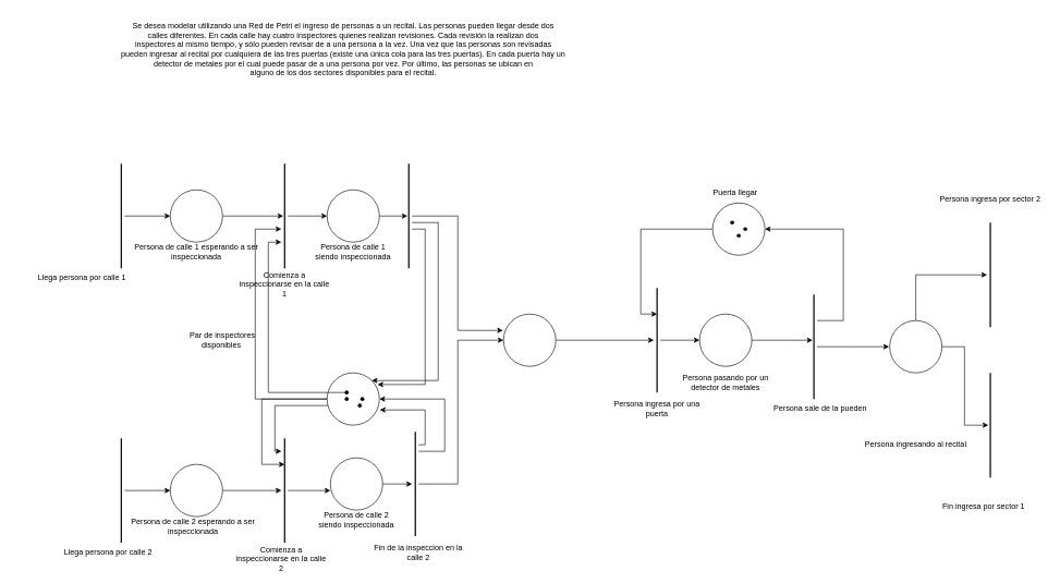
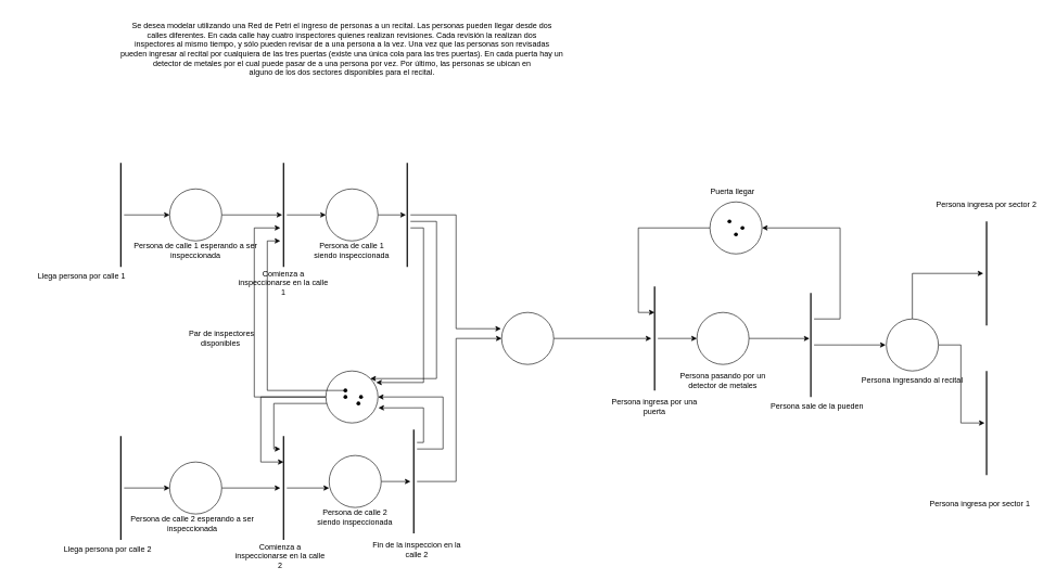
  <mxCell id="0" />
  <mxCell id="1" parent="0" />
  <mxCell id="2" value="Se desea modelar utilizando una Red de Petri el ingreso de personas a un recital. Las personas pueden llegar desde dos&lt;br&gt;calles diferentes. En cada calle hay cuatro inspectores quienes realizan revisiones. Cada revisión la realizan dos&lt;br&gt;inspectores al mismo tiempo, y sólo pueden revisar de a una persona a la vez. Una vez que las personas son revisadas&lt;br&gt;pueden ingresar al recital por cualquiera de las tres puertas (existe una única cola para las tres puertas). En cada puerta&amp;nbsp;&lt;span&gt;hay un detector de metales por el cual puede pasar de a una persona por vez. Por último, las personas se ubican en&lt;/span&gt;&lt;div&gt;alguno de los dos sectores disponibles para el recital.&lt;/div&gt;" style="text;html=1;strokeColor=none;fillColor=none;align=center;verticalAlign=middle;whiteSpace=wrap;rounded=0;" parent="1" vertex="1"><mxGeometry x="180" y="20" width="690" height="110" as="geometry" /></mxCell>
  <mxCell id="3" style="edgeStyle=orthogonalEdgeStyle;rounded=0;orthogonalLoop=1;jettySize=auto;html=1;entryX=0;entryY=0.5;entryDx=0;entryDy=0;" parent="1" source="4" target="6" edge="1"><mxGeometry relative="1" as="geometry" /></mxCell>
  <mxCell id="4" value="" style="line;strokeWidth=2;direction=south;html=1;" parent="1" vertex="1"><mxGeometry x="180" y="250" width="10" height="160" as="geometry" /></mxCell>
  <mxCell id="5" style="edgeStyle=orthogonalEdgeStyle;rounded=0;orthogonalLoop=1;jettySize=auto;html=1;entryX=0.5;entryY=0.7;entryDx=0;entryDy=0;entryPerimeter=0;" parent="1" source="6" target="10" edge="1"><mxGeometry relative="1" as="geometry" /></mxCell>
  <mxCell id="6" value="" style="ellipse;whiteSpace=wrap;html=1;aspect=fixed;" parent="1" vertex="1"><mxGeometry x="260" y="290" width="80" height="80" as="geometry" /></mxCell>
  <mxCell id="7" style="edgeStyle=orthogonalEdgeStyle;rounded=0;orthogonalLoop=1;jettySize=auto;html=1;entryX=0.5;entryY=0.7;entryDx=0;entryDy=0;entryPerimeter=0;" parent="1" source="8" target="14" edge="1"><mxGeometry relative="1" as="geometry" /></mxCell>
  <mxCell id="8" value="" style="ellipse;whiteSpace=wrap;html=1;aspect=fixed;" parent="1" vertex="1"><mxGeometry x="500" y="290" width="80" height="80" as="geometry" /></mxCell>
  <mxCell id="9" style="edgeStyle=orthogonalEdgeStyle;rounded=0;orthogonalLoop=1;jettySize=auto;html=1;entryX=0;entryY=0.5;entryDx=0;entryDy=0;" parent="1" source="10" target="8" edge="1"><mxGeometry relative="1" as="geometry" /></mxCell>
  <mxCell id="10" value="" style="line;strokeWidth=2;direction=south;html=1;" parent="1" vertex="1"><mxGeometry x="430" y="250" width="10" height="160" as="geometry" /></mxCell>
  <mxCell id="11" style="edgeStyle=orthogonalEdgeStyle;rounded=0;orthogonalLoop=1;jettySize=auto;html=1;entryX=-0.012;entryY=0.313;entryDx=0;entryDy=0;entryPerimeter=0;" parent="1" source="14" target="44" edge="1"><mxGeometry relative="1" as="geometry" /></mxCell>
  <mxCell id="12" style="edgeStyle=orthogonalEdgeStyle;rounded=0;orthogonalLoop=1;jettySize=auto;html=1;entryX=0.966;entryY=0.223;entryDx=0;entryDy=0;entryPerimeter=0;" parent="1" source="14" target="34" edge="1"><mxGeometry relative="1" as="geometry"><Array as="points"><mxPoint x="650" y="350" /><mxPoint x="650" y="588" /></Array></mxGeometry></mxCell>
  <mxCell id="13" style="edgeStyle=orthogonalEdgeStyle;rounded=0;orthogonalLoop=1;jettySize=auto;html=1;entryX=1;entryY=0;entryDx=0;entryDy=0;" parent="1" source="14" target="34" edge="1"><mxGeometry relative="1" as="geometry"><Array as="points"><mxPoint x="670" y="340" /><mxPoint x="670" y="582" /></Array></mxGeometry></mxCell>
  <mxCell id="14" value="" style="line;strokeWidth=2;direction=south;html=1;" parent="1" vertex="1"><mxGeometry x="620" y="250" width="10" height="160" as="geometry" /></mxCell>
  <mxCell id="15" value="Llega persona por calle 1" style="text;html=1;strokeColor=none;fillColor=none;align=center;verticalAlign=middle;whiteSpace=wrap;rounded=0;" parent="1" vertex="1"><mxGeometry x="20" y="410" width="210" height="30" as="geometry" /></mxCell>
  <mxCell id="16" value="Persona de calle 1 esperando a ser inspeccionada" style="text;html=1;strokeColor=none;fillColor=none;align=center;verticalAlign=middle;whiteSpace=wrap;rounded=0;" parent="1" vertex="1"><mxGeometry x="195" y="370" width="210" height="30" as="geometry" /></mxCell>
  <mxCell id="17" value="Comienza a inspeccionarse en la calle 1" style="text;html=1;strokeColor=none;fillColor=none;align=center;verticalAlign=middle;whiteSpace=wrap;rounded=0;" parent="1" vertex="1"><mxGeometry x="365" y="420" width="140" height="30" as="geometry" /></mxCell>
  <mxCell id="18" value="Persona de calle 1 siendo inspeccionada" style="text;html=1;strokeColor=none;fillColor=none;align=center;verticalAlign=middle;whiteSpace=wrap;rounded=0;" parent="1" vertex="1"><mxGeometry x="470" y="370" width="140" height="30" as="geometry" /></mxCell>
  <mxCell id="19" style="edgeStyle=orthogonalEdgeStyle;rounded=0;orthogonalLoop=1;jettySize=auto;html=1;entryX=0;entryY=0.5;entryDx=0;entryDy=0;" parent="1" source="20" target="22" edge="1"><mxGeometry relative="1" as="geometry" /></mxCell>
  <mxCell id="20" value="" style="line;strokeWidth=2;direction=south;html=1;" parent="1" vertex="1"><mxGeometry x="180" y="670" width="10" height="160" as="geometry" /></mxCell>
  <mxCell id="21" style="edgeStyle=orthogonalEdgeStyle;rounded=0;orthogonalLoop=1;jettySize=auto;html=1;" parent="1" source="22" target="24" edge="1"><mxGeometry relative="1" as="geometry" /></mxCell>
  <mxCell id="22" value="" style="ellipse;whiteSpace=wrap;html=1;aspect=fixed;" parent="1" vertex="1"><mxGeometry x="260" y="710" width="80" height="80" as="geometry" /></mxCell>
  <mxCell id="23" style="edgeStyle=orthogonalEdgeStyle;rounded=0;orthogonalLoop=1;jettySize=auto;html=1;entryX=0;entryY=0.625;entryDx=0;entryDy=0;entryPerimeter=0;" parent="1" source="24" target="26" edge="1"><mxGeometry relative="1" as="geometry" /></mxCell>
  <mxCell id="24" value="" style="line;strokeWidth=2;direction=south;html=1;" parent="1" vertex="1"><mxGeometry x="430" y="670" width="10" height="160" as="geometry" /></mxCell>
  <mxCell id="25" style="edgeStyle=orthogonalEdgeStyle;rounded=0;orthogonalLoop=1;jettySize=auto;html=1;" parent="1" source="26" target="30" edge="1"><mxGeometry relative="1" as="geometry" /></mxCell>
  <mxCell id="26" value="" style="ellipse;whiteSpace=wrap;html=1;aspect=fixed;" parent="1" vertex="1"><mxGeometry x="505" y="700" width="80" height="80" as="geometry" /></mxCell>
  <mxCell id="27" style="edgeStyle=orthogonalEdgeStyle;rounded=0;orthogonalLoop=1;jettySize=auto;html=1;entryX=1;entryY=0.5;entryDx=0;entryDy=0;" parent="1" source="30" target="34" edge="1"><mxGeometry relative="1" as="geometry"><Array as="points"><mxPoint x="680" y="690" /><mxPoint x="680" y="610" /></Array></mxGeometry></mxCell>
  <mxCell id="28" style="edgeStyle=orthogonalEdgeStyle;rounded=0;orthogonalLoop=1;jettySize=auto;html=1;entryX=0;entryY=0.5;entryDx=0;entryDy=0;" parent="1" source="30" target="44" edge="1"><mxGeometry relative="1" as="geometry"><Array as="points"><mxPoint x="700" y="740" /><mxPoint x="700" y="520" /></Array></mxGeometry></mxCell>
  <mxCell id="29" style="edgeStyle=orthogonalEdgeStyle;rounded=0;orthogonalLoop=1;jettySize=auto;html=1;entryX=1.009;entryY=0.709;entryDx=0;entryDy=0;entryPerimeter=0;" parent="1" source="30" target="34" edge="1"><mxGeometry relative="1" as="geometry"><Array as="points"><mxPoint x="650" y="680" /><mxPoint x="650" y="627" /></Array></mxGeometry></mxCell>
  <mxCell id="30" value="" style="line;strokeWidth=2;direction=south;html=1;" parent="1" vertex="1"><mxGeometry x="630" y="660" width="10" height="160" as="geometry" /></mxCell>
  <mxCell id="31" style="edgeStyle=orthogonalEdgeStyle;rounded=0;orthogonalLoop=1;jettySize=auto;html=1;entryX=0.25;entryY=0.5;entryDx=0;entryDy=0;entryPerimeter=0;" parent="1" source="34" target="24" edge="1"><mxGeometry relative="1" as="geometry"><Array as="points"><mxPoint x="400" y="610" /><mxPoint x="400" y="710" /></Array></mxGeometry></mxCell>
  <mxCell id="32" style="edgeStyle=orthogonalEdgeStyle;rounded=0;orthogonalLoop=1;jettySize=auto;html=1;" parent="1" source="34" target="24" edge="1"><mxGeometry relative="1" as="geometry"><Array as="points"><mxPoint x="420" y="620" /><mxPoint x="420" y="690" /></Array></mxGeometry></mxCell>
  <mxCell id="33" style="edgeStyle=orthogonalEdgeStyle;rounded=0;orthogonalLoop=1;jettySize=auto;html=1;" parent="1" source="34" target="10" edge="1"><mxGeometry relative="1" as="geometry"><Array as="points"><mxPoint x="390" y="610" /><mxPoint x="390" y="350" /></Array></mxGeometry></mxCell>
  <mxCell id="34" value="" style="ellipse;whiteSpace=wrap;html=1;aspect=fixed;" parent="1" vertex="1"><mxGeometry x="500" y="570" width="80" height="80" as="geometry" /></mxCell>
  <mxCell id="35" value="" style="shape=waypoint;sketch=0;fillStyle=solid;size=6;pointerEvents=1;points=[];fillColor=none;resizable=0;rotatable=0;perimeter=centerPerimeter;snapToPoint=1;" parent="1" vertex="1"><mxGeometry x="510" y="590" width="40" height="40" as="geometry" /></mxCell>
  <mxCell id="36" value="" style="shape=waypoint;sketch=0;fillStyle=solid;size=6;pointerEvents=1;points=[];fillColor=none;resizable=0;rotatable=0;perimeter=centerPerimeter;snapToPoint=1;" parent="1" vertex="1"><mxGeometry x="530" y="600" width="40" height="40" as="geometry" /></mxCell>
  <mxCell id="37" value="Llega persona por calle 2" style="text;html=1;strokeColor=none;fillColor=none;align=center;verticalAlign=middle;whiteSpace=wrap;rounded=0;" parent="1" vertex="1"><mxGeometry x="60" y="830" width="210" height="30" as="geometry" /></mxCell>
  <mxCell id="38" value="Persona de calle 2 esperando a ser inspeccionada" style="text;html=1;strokeColor=none;fillColor=none;align=center;verticalAlign=middle;whiteSpace=wrap;rounded=0;" parent="1" vertex="1"><mxGeometry x="190" y="790" width="210" height="30" as="geometry" /></mxCell>
  <mxCell id="39" value="Comienza a inspeccionarse en la calle 2" style="text;html=1;strokeColor=none;fillColor=none;align=center;verticalAlign=middle;whiteSpace=wrap;rounded=0;" parent="1" vertex="1"><mxGeometry x="360" y="840" width="140" height="30" as="geometry" /></mxCell>
  <mxCell id="40" value="Persona de calle 2 siendo inspeccionada" style="text;html=1;strokeColor=none;fillColor=none;align=center;verticalAlign=middle;whiteSpace=wrap;rounded=0;" parent="1" vertex="1"><mxGeometry x="475" y="780" width="140" height="30" as="geometry" /></mxCell>
  <mxCell id="41" value="Fin de la inspeccion en la calle 2" style="text;html=1;strokeColor=none;fillColor=none;align=center;verticalAlign=middle;whiteSpace=wrap;rounded=0;" parent="1" vertex="1"><mxGeometry x="570" y="830" width="140" height="30" as="geometry" /></mxCell>
  <mxCell id="42" value="Par de inspectores disponibles&amp;nbsp;" style="text;html=1;strokeColor=none;fillColor=none;align=center;verticalAlign=middle;whiteSpace=wrap;rounded=0;" parent="1" vertex="1"><mxGeometry x="270" y="505" width="140" height="30" as="geometry" /></mxCell>
  <mxCell id="43" style="edgeStyle=orthogonalEdgeStyle;rounded=0;orthogonalLoop=1;jettySize=auto;html=1;" parent="1" source="44" target="46" edge="1"><mxGeometry relative="1" as="geometry" /></mxCell>
  <mxCell id="44" value="" style="ellipse;whiteSpace=wrap;html=1;aspect=fixed;" parent="1" vertex="1"><mxGeometry x="770" y="480" width="80" height="80" as="geometry" /></mxCell>
  <mxCell id="45" style="edgeStyle=orthogonalEdgeStyle;rounded=0;orthogonalLoop=1;jettySize=auto;html=1;entryX=0;entryY=0.5;entryDx=0;entryDy=0;" parent="1" source="46" target="54" edge="1"><mxGeometry relative="1" as="geometry" /></mxCell>
  <mxCell id="46" value="" style="line;strokeWidth=2;direction=south;html=1;" parent="1" vertex="1"><mxGeometry x="1000" y="440" width="10" height="160" as="geometry" /></mxCell>
  <mxCell id="47" value="Puerta llegar" style="text;html=1;strokeColor=none;fillColor=none;align=center;verticalAlign=middle;whiteSpace=wrap;rounded=0;" parent="1" vertex="1"><mxGeometry x="1040" y="280" width="170" height="30" as="geometry" /></mxCell>
  <mxCell id="48" style="edgeStyle=orthogonalEdgeStyle;rounded=0;orthogonalLoop=1;jettySize=auto;html=1;entryX=0.25;entryY=0.5;entryDx=0;entryDy=0;entryPerimeter=0;" parent="1" source="49" target="46" edge="1"><mxGeometry relative="1" as="geometry"><Array as="points"><mxPoint x="980" y="350" /><mxPoint x="980" y="480" /></Array></mxGeometry></mxCell>
  <mxCell id="49" value="" style="ellipse;whiteSpace=wrap;html=1;aspect=fixed;" parent="1" vertex="1"><mxGeometry x="1090" y="310" width="80" height="80" as="geometry" /></mxCell>
  <mxCell id="50" value="" style="shape=waypoint;sketch=0;fillStyle=solid;size=6;pointerEvents=1;points=[];fillColor=none;resizable=0;rotatable=0;perimeter=centerPerimeter;snapToPoint=1;" parent="1" vertex="1"><mxGeometry x="1100" y="320" width="40" height="40" as="geometry" /></mxCell>
  <mxCell id="51" value="" style="shape=waypoint;sketch=0;fillStyle=solid;size=6;pointerEvents=1;points=[];fillColor=none;resizable=0;rotatable=0;perimeter=centerPerimeter;snapToPoint=1;" parent="1" vertex="1"><mxGeometry x="1110" y="340" width="40" height="40" as="geometry" /></mxCell>
  <mxCell id="52" value="" style="shape=waypoint;sketch=0;fillStyle=solid;size=6;pointerEvents=1;points=[];fillColor=none;resizable=0;rotatable=0;perimeter=centerPerimeter;snapToPoint=1;" parent="1" vertex="1"><mxGeometry x="1120" y="330" width="40" height="40" as="geometry" /></mxCell>
  <mxCell id="53" style="edgeStyle=orthogonalEdgeStyle;rounded=0;orthogonalLoop=1;jettySize=auto;html=1;entryX=0.438;entryY=0.7;entryDx=0;entryDy=0;entryPerimeter=0;" parent="1" source="54" target="59" edge="1"><mxGeometry relative="1" as="geometry" /></mxCell>
  <mxCell id="54" value="" style="ellipse;whiteSpace=wrap;html=1;aspect=fixed;" parent="1" vertex="1"><mxGeometry x="1070" y="480" width="80" height="80" as="geometry" /></mxCell>
  <mxCell id="55" value="Persona ingresa por una puerta" style="text;html=1;strokeColor=none;fillColor=none;align=center;verticalAlign=middle;whiteSpace=wrap;rounded=0;" parent="1" vertex="1"><mxGeometry x="920" y="610" width="170" height="30" as="geometry" /></mxCell>
  <mxCell id="56" value="Persona pasando por un detector de metales" style="text;html=1;strokeColor=none;fillColor=none;align=center;verticalAlign=middle;whiteSpace=wrap;rounded=0;" parent="1" vertex="1"><mxGeometry x="1025" y="570" width="170" height="30" as="geometry" /></mxCell>
  <mxCell id="57" style="edgeStyle=orthogonalEdgeStyle;rounded=0;orthogonalLoop=1;jettySize=auto;html=1;entryX=1;entryY=0.5;entryDx=0;entryDy=0;" parent="1" source="59" target="49" edge="1"><mxGeometry relative="1" as="geometry"><Array as="points"><mxPoint x="1290" y="490" /><mxPoint x="1290" y="350" /></Array></mxGeometry></mxCell>
  <mxCell id="58" style="edgeStyle=orthogonalEdgeStyle;rounded=0;orthogonalLoop=1;jettySize=auto;html=1;" parent="1" source="59" edge="1"><mxGeometry relative="1" as="geometry"><mxPoint x="1360" y="530" as="targetPoint" /></mxGeometry></mxCell>
  <mxCell id="59" value="" style="line;strokeWidth=2;direction=south;html=1;" parent="1" vertex="1"><mxGeometry x="1240" y="450" width="10" height="160" as="geometry" /></mxCell>
  <mxCell id="60" value="Persona sale de la pueden" style="text;html=1;strokeColor=none;fillColor=none;align=center;verticalAlign=middle;whiteSpace=wrap;rounded=0;" parent="1" vertex="1"><mxGeometry x="1170" y="610" width="170" height="30" as="geometry" /></mxCell>
  <mxCell id="61" style="edgeStyle=orthogonalEdgeStyle;rounded=0;orthogonalLoop=1;jettySize=auto;html=1;entryX=0.5;entryY=0.8;entryDx=0;entryDy=0;entryPerimeter=0;" parent="1" source="63" target="65" edge="1"><mxGeometry relative="1" as="geometry" /></mxCell>
  <mxCell id="62" style="edgeStyle=orthogonalEdgeStyle;rounded=0;orthogonalLoop=1;jettySize=auto;html=1;" edge="1" parent="1" source="63" target="70"><mxGeometry relative="1" as="geometry"><Array as="points"><mxPoint x="1401" y="420" /></Array></mxGeometry></mxCell>
  <mxCell id="63" value="" style="ellipse;whiteSpace=wrap;html=1;aspect=fixed;" parent="1" vertex="1"><mxGeometry x="1361" y="490" width="80" height="80" as="geometry" /></mxCell>
- <mxCell id="64" value="Persona ingresando al recital" style="text;html=1;strokeColor=none;fillColor=none;align=center;verticalAlign=middle;whiteSpace=wrap;rounded=0;" parent="1" vertex="1"><mxGeometry x="1316" y="665" width="170" height="30" as="geometry" /></mxCell>
+ <mxCell id="64" value="Persona ingresando al recital" style="text;html=1;strokeColor=none;fillColor=none;align=center;verticalAlign=middle;whiteSpace=wrap;rounded=0;" parent="1" vertex="1"><mxGeometry x="1316" y="570" width="170" height="30" as="geometry" /></mxCell>
  <mxCell id="65" value="" style="line;strokeWidth=2;direction=south;html=1;" parent="1" vertex="1"><mxGeometry x="1510" y="570" width="10" height="160" as="geometry" /></mxCell>
- <mxCell id="66" value="Fin ingresa por sector 1" style="text;html=1;strokeColor=none;fillColor=none;align=center;verticalAlign=middle;whiteSpace=wrap;rounded=0;" parent="1" vertex="1"><mxGeometry x="1420" y="760" width="170" height="30" as="geometry" /></mxCell>
+ <mxCell id="66" value="Persona ingresa por sector 1" style="text;html=1;strokeColor=none;fillColor=none;align=center;verticalAlign=middle;whiteSpace=wrap;rounded=0;" parent="1" vertex="1"><mxGeometry x="1420" y="760" width="170" height="30" as="geometry" /></mxCell>
  <mxCell id="67" value="" style="shape=waypoint;sketch=0;fillStyle=solid;size=6;pointerEvents=1;points=[];fillColor=none;resizable=0;rotatable=0;perimeter=centerPerimeter;snapToPoint=1;" parent="1" vertex="1"><mxGeometry x="534" y="590" width="40" height="40" as="geometry" /></mxCell>
  <mxCell id="68" style="edgeStyle=orthogonalEdgeStyle;rounded=0;orthogonalLoop=1;jettySize=auto;html=1;" parent="1" source="69" target="10" edge="1"><mxGeometry relative="1" as="geometry"><Array as="points"><mxPoint x="410" y="600" /><mxPoint x="410" y="370" /></Array></mxGeometry></mxCell>
  <mxCell id="69" value="" style="shape=waypoint;sketch=0;fillStyle=solid;size=6;pointerEvents=1;points=[];fillColor=none;resizable=0;rotatable=0;perimeter=centerPerimeter;snapToPoint=1;" parent="1" vertex="1"><mxGeometry x="510" y="580" width="40" height="40" as="geometry" /></mxCell>
  <mxCell id="70" value="" style="line;strokeWidth=2;direction=south;html=1;" vertex="1" parent="1"><mxGeometry x="1510" y="340" width="10" height="160" as="geometry" /></mxCell>
- <mxCell id="71" value="Persona ingresa por sector 2" style="text;html=1;strokeColor=none;fillColor=none;align=center;verticalAlign=middle;whiteSpace=wrap;rounded=0;" vertex="1" parent="1"><mxGeometry x="1430" y="290" width="170" height="30" as="geometry" /></mxCell>
+ <mxCell id="71" value="Persona ingresa por sector 2" style="text;html=1;strokeColor=none;fillColor=none;align=center;verticalAlign=middle;whiteSpace=wrap;rounded=0;" vertex="1" parent="1"><mxGeometry x="1430" y="300" width="170" height="30" as="geometry" /></mxCell>
